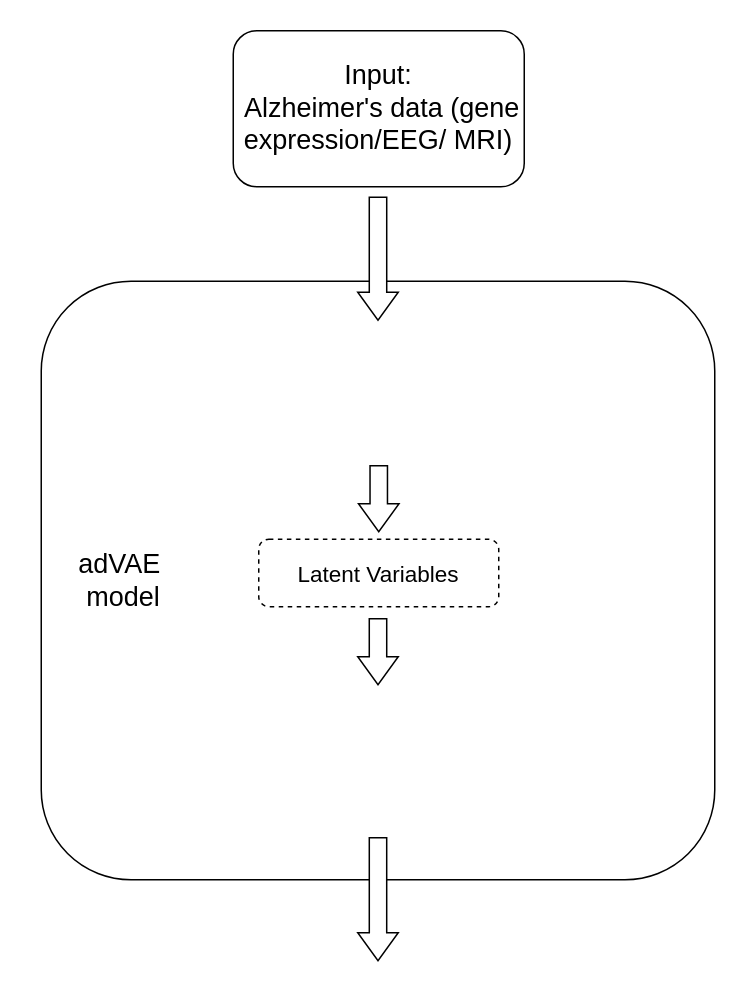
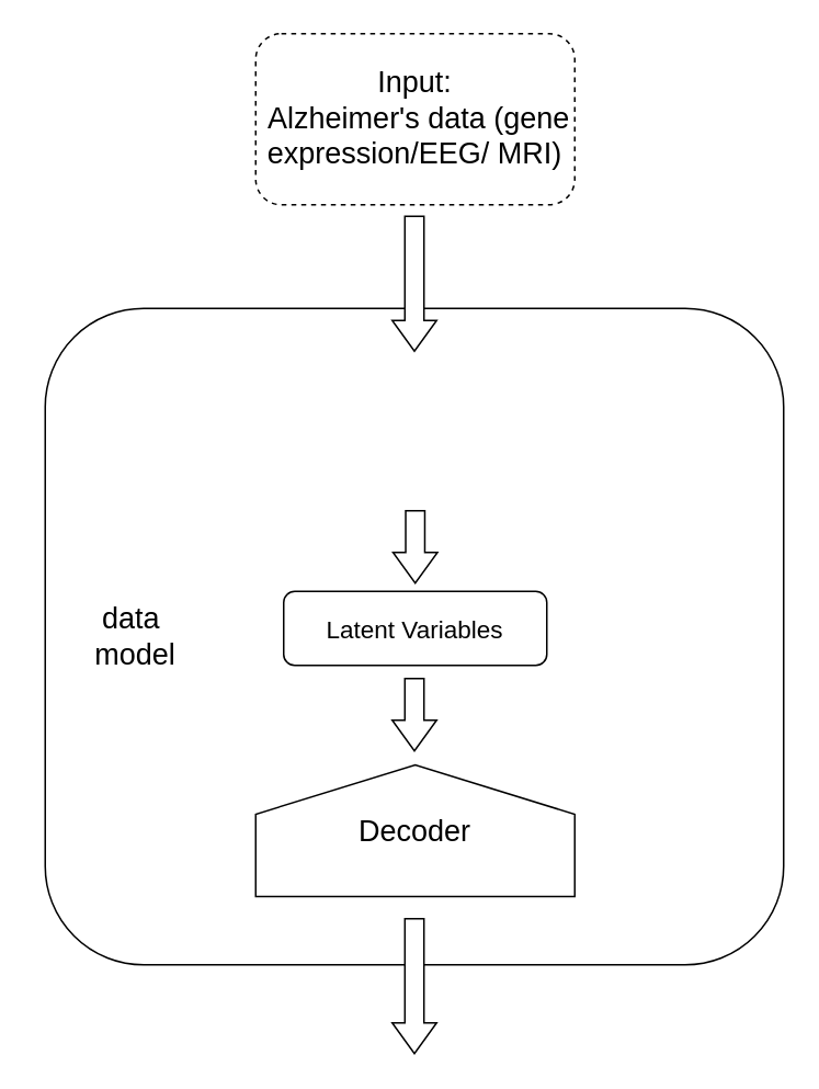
  <mxCell id="0" />
  <mxCell id="1" parent="0" />
- <mxCell id="2" value="&lt;span style=&quot;font-size: 18px;&quot;&gt;Input:&lt;/span&gt;&lt;div&gt;&lt;span style=&quot;font-size: 18px;&quot;&gt;&amp;nbsp;Alzheimer's data (gene expression/EEG/ MRI)&lt;/span&gt;&lt;/div&gt;" style="rounded=1;whiteSpace=wrap;html=1;" parent="1" vertex="1"><mxGeometry x="155" y="20" width="194" height="104" as="geometry" /></mxCell>
+ <mxCell id="2" value="&lt;span style=&quot;font-size: 18px;&quot;&gt;Input:&lt;/span&gt;&lt;div&gt;&lt;span style=&quot;font-size: 18px;&quot;&gt;&amp;nbsp;Alzheimer's data (gene expression/EEG/ MRI)&lt;/span&gt;&lt;/div&gt;" style="rounded=1;whiteSpace=wrap;html=1;dashed=1;" parent="1" vertex="1"><mxGeometry x="155" y="20" width="194" height="104" as="geometry" /></mxCell>
  <mxCell id="3" value="" style="rounded=1;whiteSpace=wrap;html=1;" parent="1" vertex="1"><mxGeometry x="27" y="187" width="449" height="399" as="geometry" /></mxCell>
- <mxCell id="4" value="&lt;font style=&quot;font-size: 15px;&quot;&gt;Latent Variables&lt;/font&gt;" style="rounded=1;whiteSpace=wrap;html=1;dashed=1;" parent="1" vertex="1"><mxGeometry x="172" y="359" width="160" height="45" as="geometry" /></mxCell>
- <mxCell id="6" value="&lt;span style=&quot;font-size: 18px;&quot;&gt;adVAE&amp;nbsp;&lt;/span&gt;&lt;div&gt;&lt;span style=&quot;font-size: 18px;&quot;&gt;model&lt;/span&gt;&lt;/div&gt;" style="text;html=1;align=center;verticalAlign=middle;whiteSpace=wrap;rounded=0;" parent="1" vertex="1"><mxGeometry x="20" y="370" width="124" height="33" as="geometry" /></mxCell>
+ <mxCell id="4" value="&lt;font style=&quot;font-size: 15px;&quot;&gt;Latent Variables&lt;/font&gt;" style="rounded=1;whiteSpace=wrap;html=1;" parent="1" vertex="1"><mxGeometry x="172" y="359" width="160" height="45" as="geometry" /></mxCell>
+ <mxCell id="5" value="&lt;font style=&quot;font-size: 18px;&quot;&gt;Decoder&lt;/font&gt;" style="shape=offPageConnector;whiteSpace=wrap;html=1;direction=west;" parent="1" vertex="1"><mxGeometry x="155" y="464.5" width="194" height="80" as="geometry" /></mxCell>
+ <mxCell id="6" value="&lt;span style=&quot;font-size: 18px;&quot;&gt;data&amp;nbsp;&lt;/span&gt;&lt;div&gt;&lt;span style=&quot;font-size: 18px;&quot;&gt;model&lt;/span&gt;&lt;/div&gt;" style="text;html=1;align=center;verticalAlign=middle;whiteSpace=wrap;rounded=0;" parent="1" vertex="1"><mxGeometry x="20" y="370" width="124" height="33" as="geometry" /></mxCell>
  <mxCell id="7" value="" style="html=1;shadow=0;dashed=0;align=center;verticalAlign=middle;shape=mxgraph.arrows2.arrow;dy=0.57;dx=18.67;direction=south;notch=0;" parent="1" vertex="1"><mxGeometry x="238" y="131" width="27" height="82" as="geometry" /></mxCell>
  <mxCell id="8" value="" style="html=1;shadow=0;dashed=0;align=center;verticalAlign=middle;shape=mxgraph.arrows2.arrow;dy=0.57;dx=18.67;direction=south;notch=0;" parent="1" vertex="1"><mxGeometry x="238" y="558" width="27" height="82" as="geometry" /></mxCell>
  <mxCell id="9" value="" style="html=1;shadow=0;dashed=0;align=center;verticalAlign=middle;shape=mxgraph.arrows2.arrow;dy=0.57;dx=18.67;direction=south;notch=0;" parent="1" vertex="1"><mxGeometry x="238.5" y="310" width="27" height="44" as="geometry" /></mxCell>
  <mxCell id="10" value="" style="html=1;shadow=0;dashed=0;align=center;verticalAlign=middle;shape=mxgraph.arrows2.arrow;dy=0.57;dx=18.67;direction=south;notch=0;" parent="1" vertex="1"><mxGeometry x="238" y="412" width="27" height="44" as="geometry" /></mxCell>
